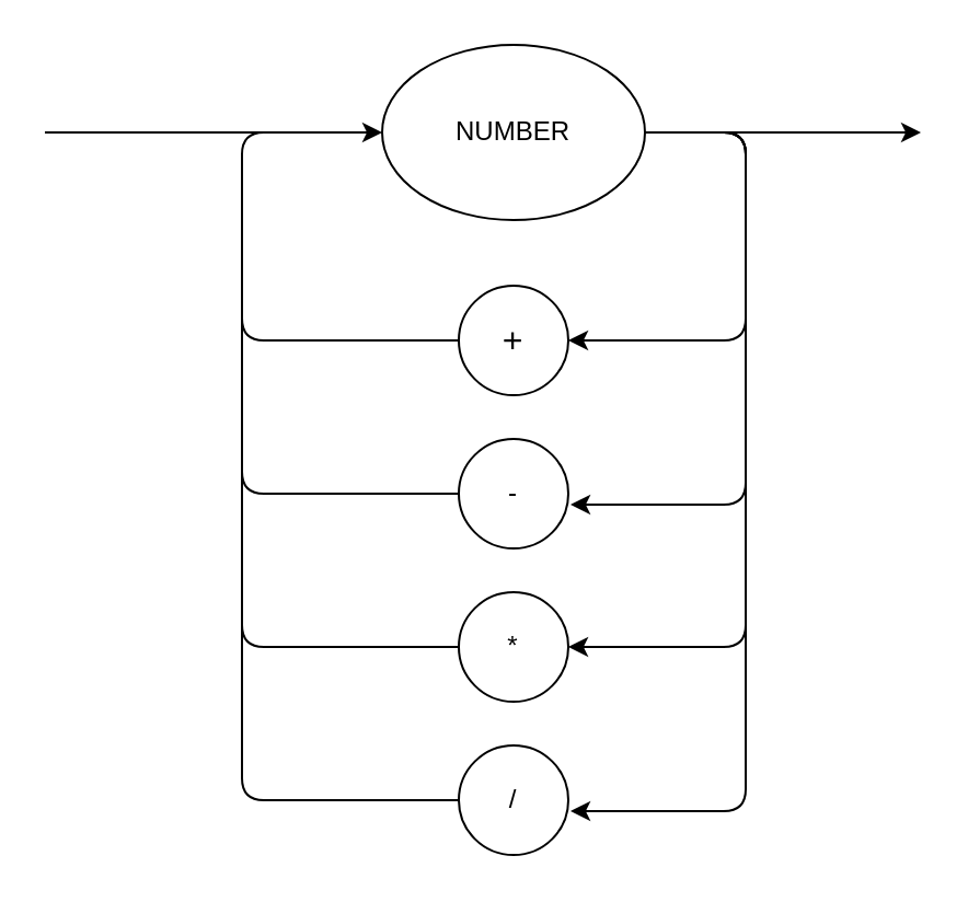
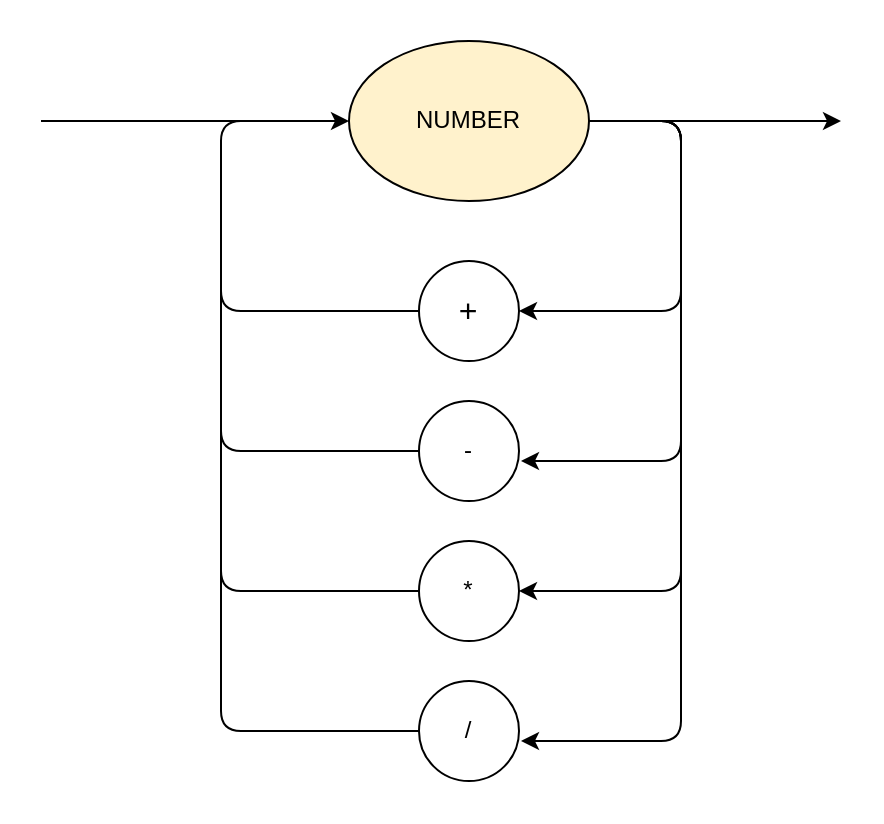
  <mxCell id="0" />
  <mxCell id="1" parent="0" />
- <mxCell id="2" value="NUMBER" style="ellipse;whiteSpace=wrap;html=1;" vertex="1" parent="1"><mxGeometry x="174" y="20" width="120" height="80" as="geometry" /></mxCell>
+ <mxCell id="2" value="NUMBER" style="ellipse;whiteSpace=wrap;html=1;fillColor=#fff2cc;" vertex="1" parent="1"><mxGeometry x="174" y="20" width="120" height="80" as="geometry" /></mxCell>
  <mxCell id="3" value="&lt;font size=&quot;3&quot;&gt;+&lt;/font&gt;" style="ellipse;whiteSpace=wrap;html=1;aspect=fixed;" vertex="1" parent="1"><mxGeometry x="209" y="130" width="50" height="50" as="geometry" /></mxCell>
  <mxCell id="4" value="/" style="ellipse;whiteSpace=wrap;html=1;aspect=fixed;" vertex="1" parent="1"><mxGeometry x="209" y="340" width="50" height="50" as="geometry" /></mxCell>
  <mxCell id="5" value="-" style="ellipse;whiteSpace=wrap;html=1;aspect=fixed;" vertex="1" parent="1"><mxGeometry x="209" y="200" width="50" height="50" as="geometry" /></mxCell>
  <mxCell id="6" value="*" style="ellipse;whiteSpace=wrap;html=1;aspect=fixed;" vertex="1" parent="1"><mxGeometry x="209" y="270" width="50" height="50" as="geometry" /></mxCell>
  <mxCell id="7" value="" style="endArrow=classic;html=1;entryX=1;entryY=0.5;entryDx=0;entryDy=0;" edge="1" parent="1" target="3"><mxGeometry width="50" height="50" relative="1" as="geometry"><mxPoint x="294" y="60" as="sourcePoint" /><mxPoint x="294" y="130" as="targetPoint" /><Array as="points"><mxPoint x="340" y="60" /><mxPoint x="340" y="155" /></Array></mxGeometry></mxCell>
  <mxCell id="8" value="" style="endArrow=classic;html=1;exitX=1;exitY=0.5;exitDx=0;exitDy=0;" edge="1" parent="1" source="2"><mxGeometry width="50" height="50" relative="1" as="geometry"><mxPoint x="340" y="150" as="sourcePoint" /><mxPoint x="260" y="230" as="targetPoint" /><Array as="points"><mxPoint x="340" y="60" /><mxPoint x="340" y="230" /></Array></mxGeometry></mxCell>
  <mxCell id="9" value="" style="endArrow=classic;html=1;exitX=1;exitY=0.5;exitDx=0;exitDy=0;entryX=1;entryY=0.5;entryDx=0;entryDy=0;" edge="1" parent="1" source="2" target="6"><mxGeometry width="50" height="50" relative="1" as="geometry"><mxPoint x="210" y="200" as="sourcePoint" /><mxPoint x="260" y="150" as="targetPoint" /><Array as="points"><mxPoint x="340" y="60" /><mxPoint x="340" y="295" /></Array></mxGeometry></mxCell>
  <mxCell id="10" value="" style="endArrow=classic;html=1;" edge="1" parent="1"><mxGeometry width="50" height="50" relative="1" as="geometry"><mxPoint x="300" y="60" as="sourcePoint" /><mxPoint x="260" y="370" as="targetPoint" /><Array as="points"><mxPoint x="340" y="60" /><mxPoint x="340" y="370" /></Array></mxGeometry></mxCell>
  <mxCell id="11" value="" style="endArrow=classic;html=1;entryX=0;entryY=0.5;entryDx=0;entryDy=0;exitX=0;exitY=0.5;exitDx=0;exitDy=0;" edge="1" parent="1" source="3" target="2"><mxGeometry width="50" height="50" relative="1" as="geometry"><mxPoint x="210" y="200" as="sourcePoint" /><mxPoint x="260" y="150" as="targetPoint" /><Array as="points"><mxPoint x="110" y="155" /><mxPoint x="110" y="60" /></Array></mxGeometry></mxCell>
  <mxCell id="12" value="" style="endArrow=none;html=1;exitX=0;exitY=0.5;exitDx=0;exitDy=0;" edge="1" parent="1" source="5"><mxGeometry width="50" height="50" relative="1" as="geometry"><mxPoint x="210" y="200" as="sourcePoint" /><mxPoint x="110" y="140" as="targetPoint" /><Array as="points"><mxPoint x="110" y="225" /></Array></mxGeometry></mxCell>
  <mxCell id="13" value="" style="endArrow=none;html=1;exitX=0;exitY=0.5;exitDx=0;exitDy=0;" edge="1" parent="1" source="4"><mxGeometry width="50" height="50" relative="1" as="geometry"><mxPoint x="210" y="200" as="sourcePoint" /><mxPoint x="110" y="280" as="targetPoint" /><Array as="points"><mxPoint x="110" y="365" /></Array></mxGeometry></mxCell>
  <mxCell id="14" value="" style="endArrow=none;html=1;entryX=0;entryY=0.5;entryDx=0;entryDy=0;" edge="1" parent="1" target="6"><mxGeometry width="50" height="50" relative="1" as="geometry"><mxPoint x="110" y="210" as="sourcePoint" /><mxPoint x="260" y="150" as="targetPoint" /><Array as="points"><mxPoint x="110" y="295" /></Array></mxGeometry></mxCell>
  <mxCell id="15" value="" style="endArrow=none;html=1;" edge="1" parent="1"><mxGeometry width="50" height="50" relative="1" as="geometry"><mxPoint x="130" y="60" as="sourcePoint" /><mxPoint x="20" y="60" as="targetPoint" /></mxGeometry></mxCell>
  <mxCell id="16" value="" style="endArrow=classic;html=1;" edge="1" parent="1"><mxGeometry width="50" height="50" relative="1" as="geometry"><mxPoint x="330" y="60" as="sourcePoint" /><mxPoint x="420" y="60" as="targetPoint" /></mxGeometry></mxCell>
